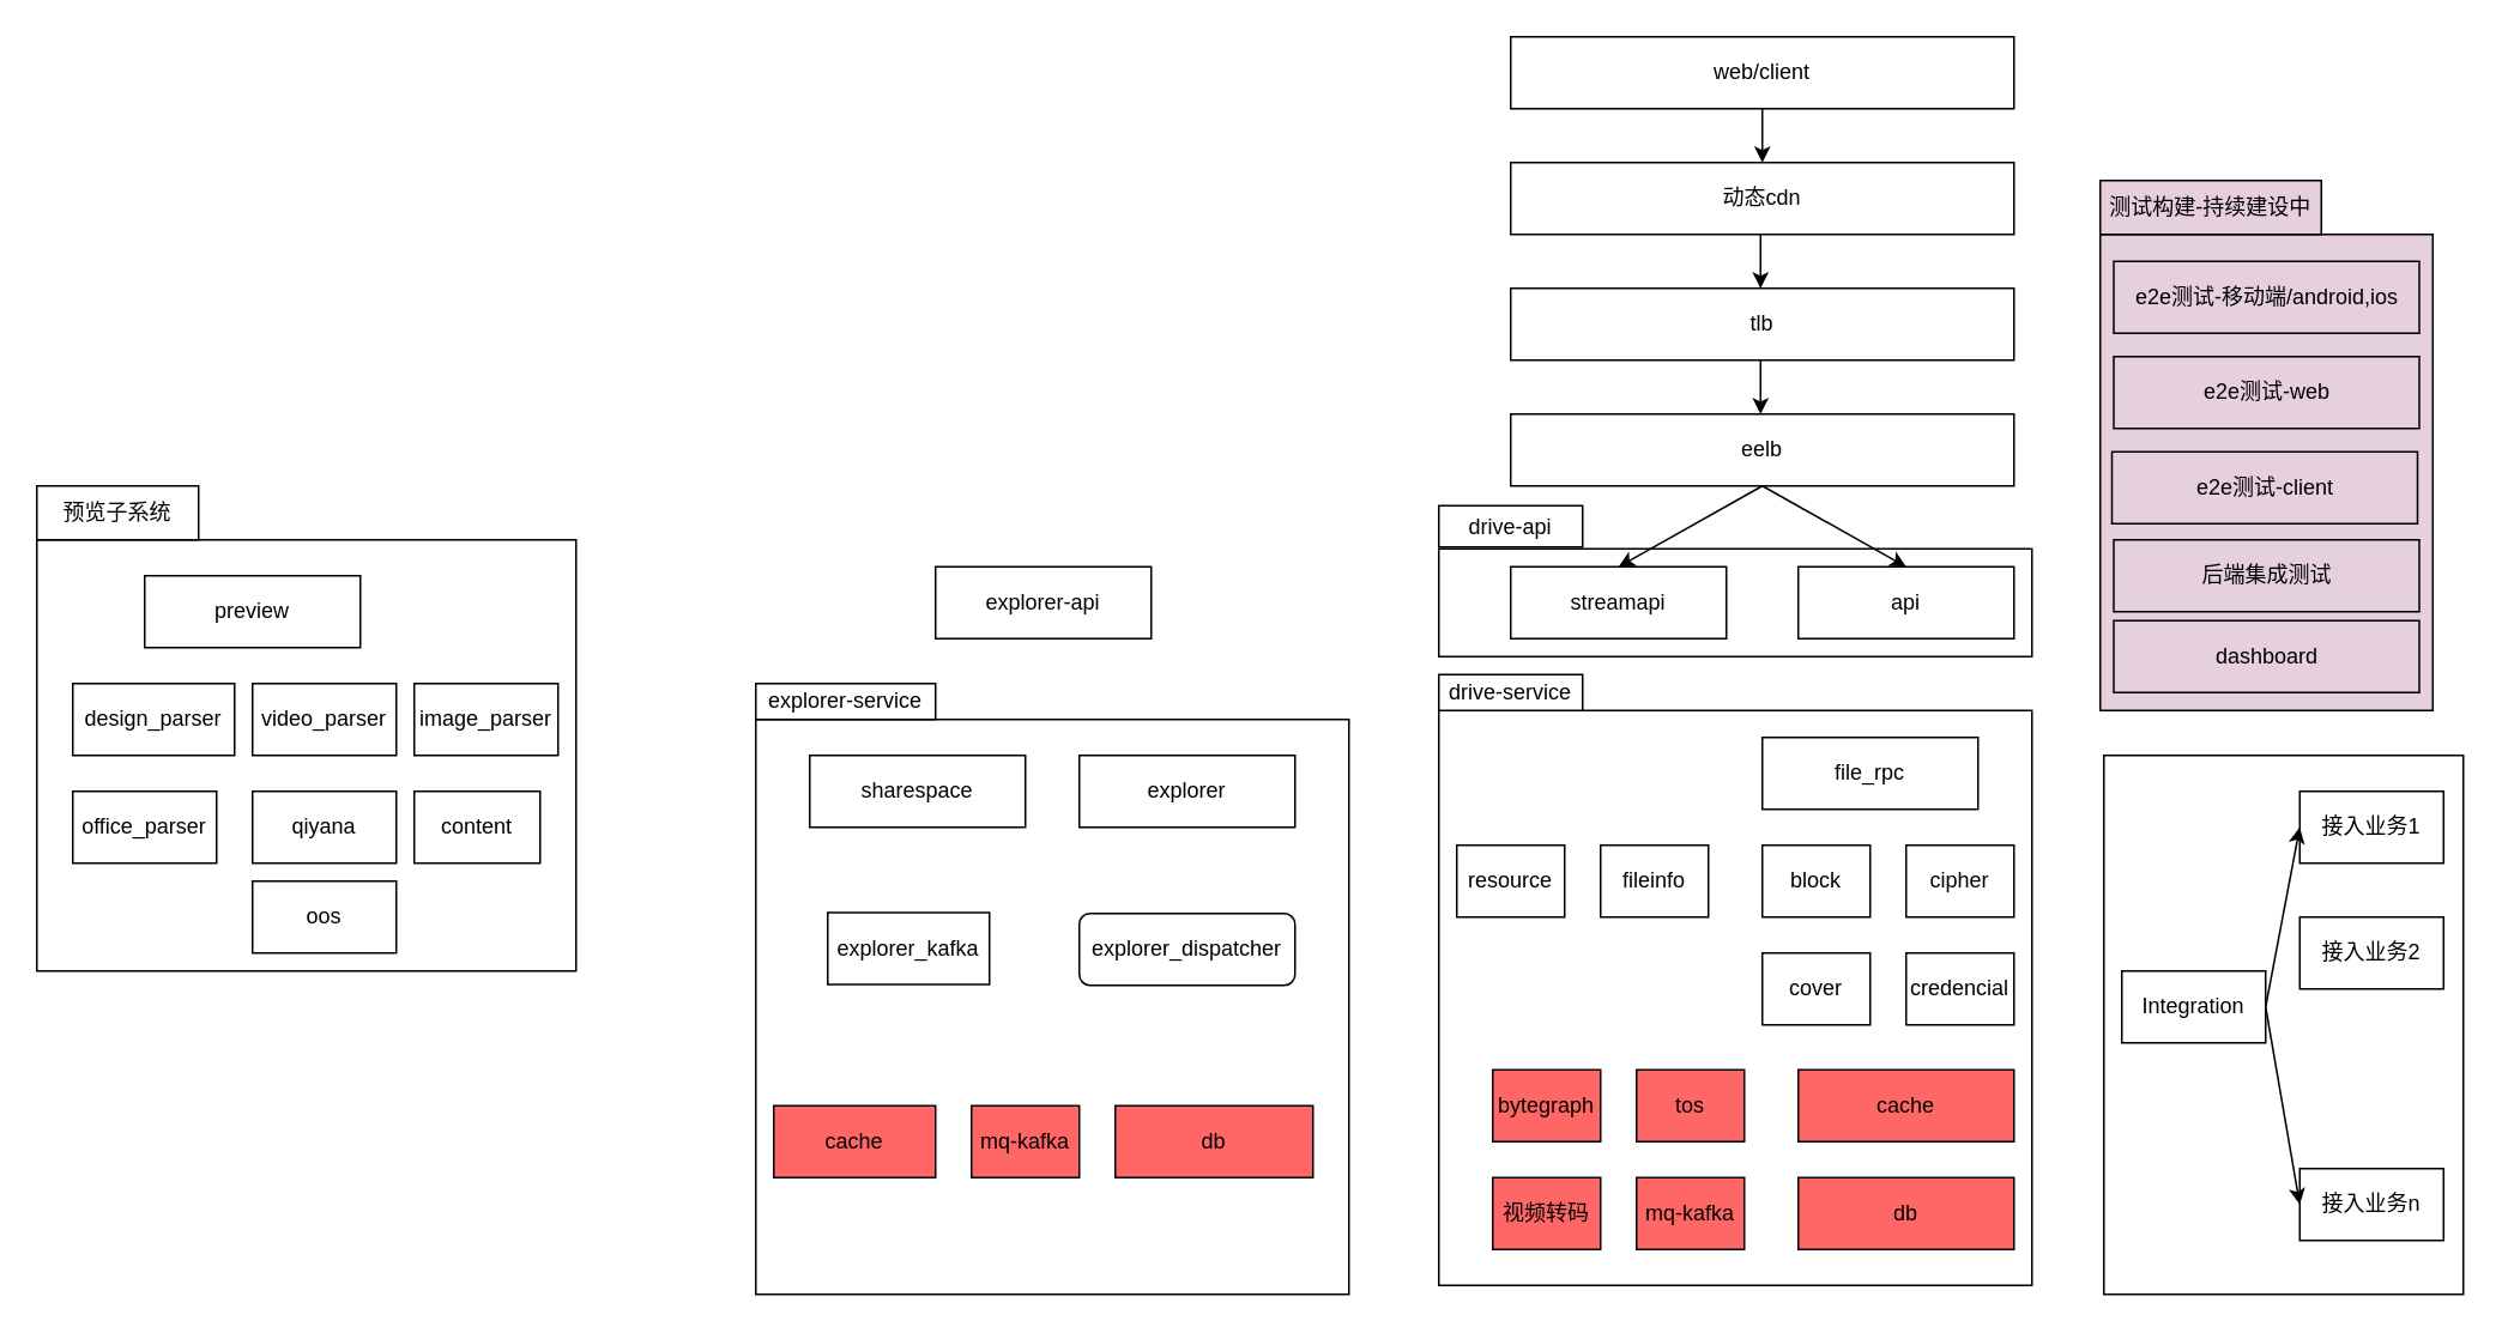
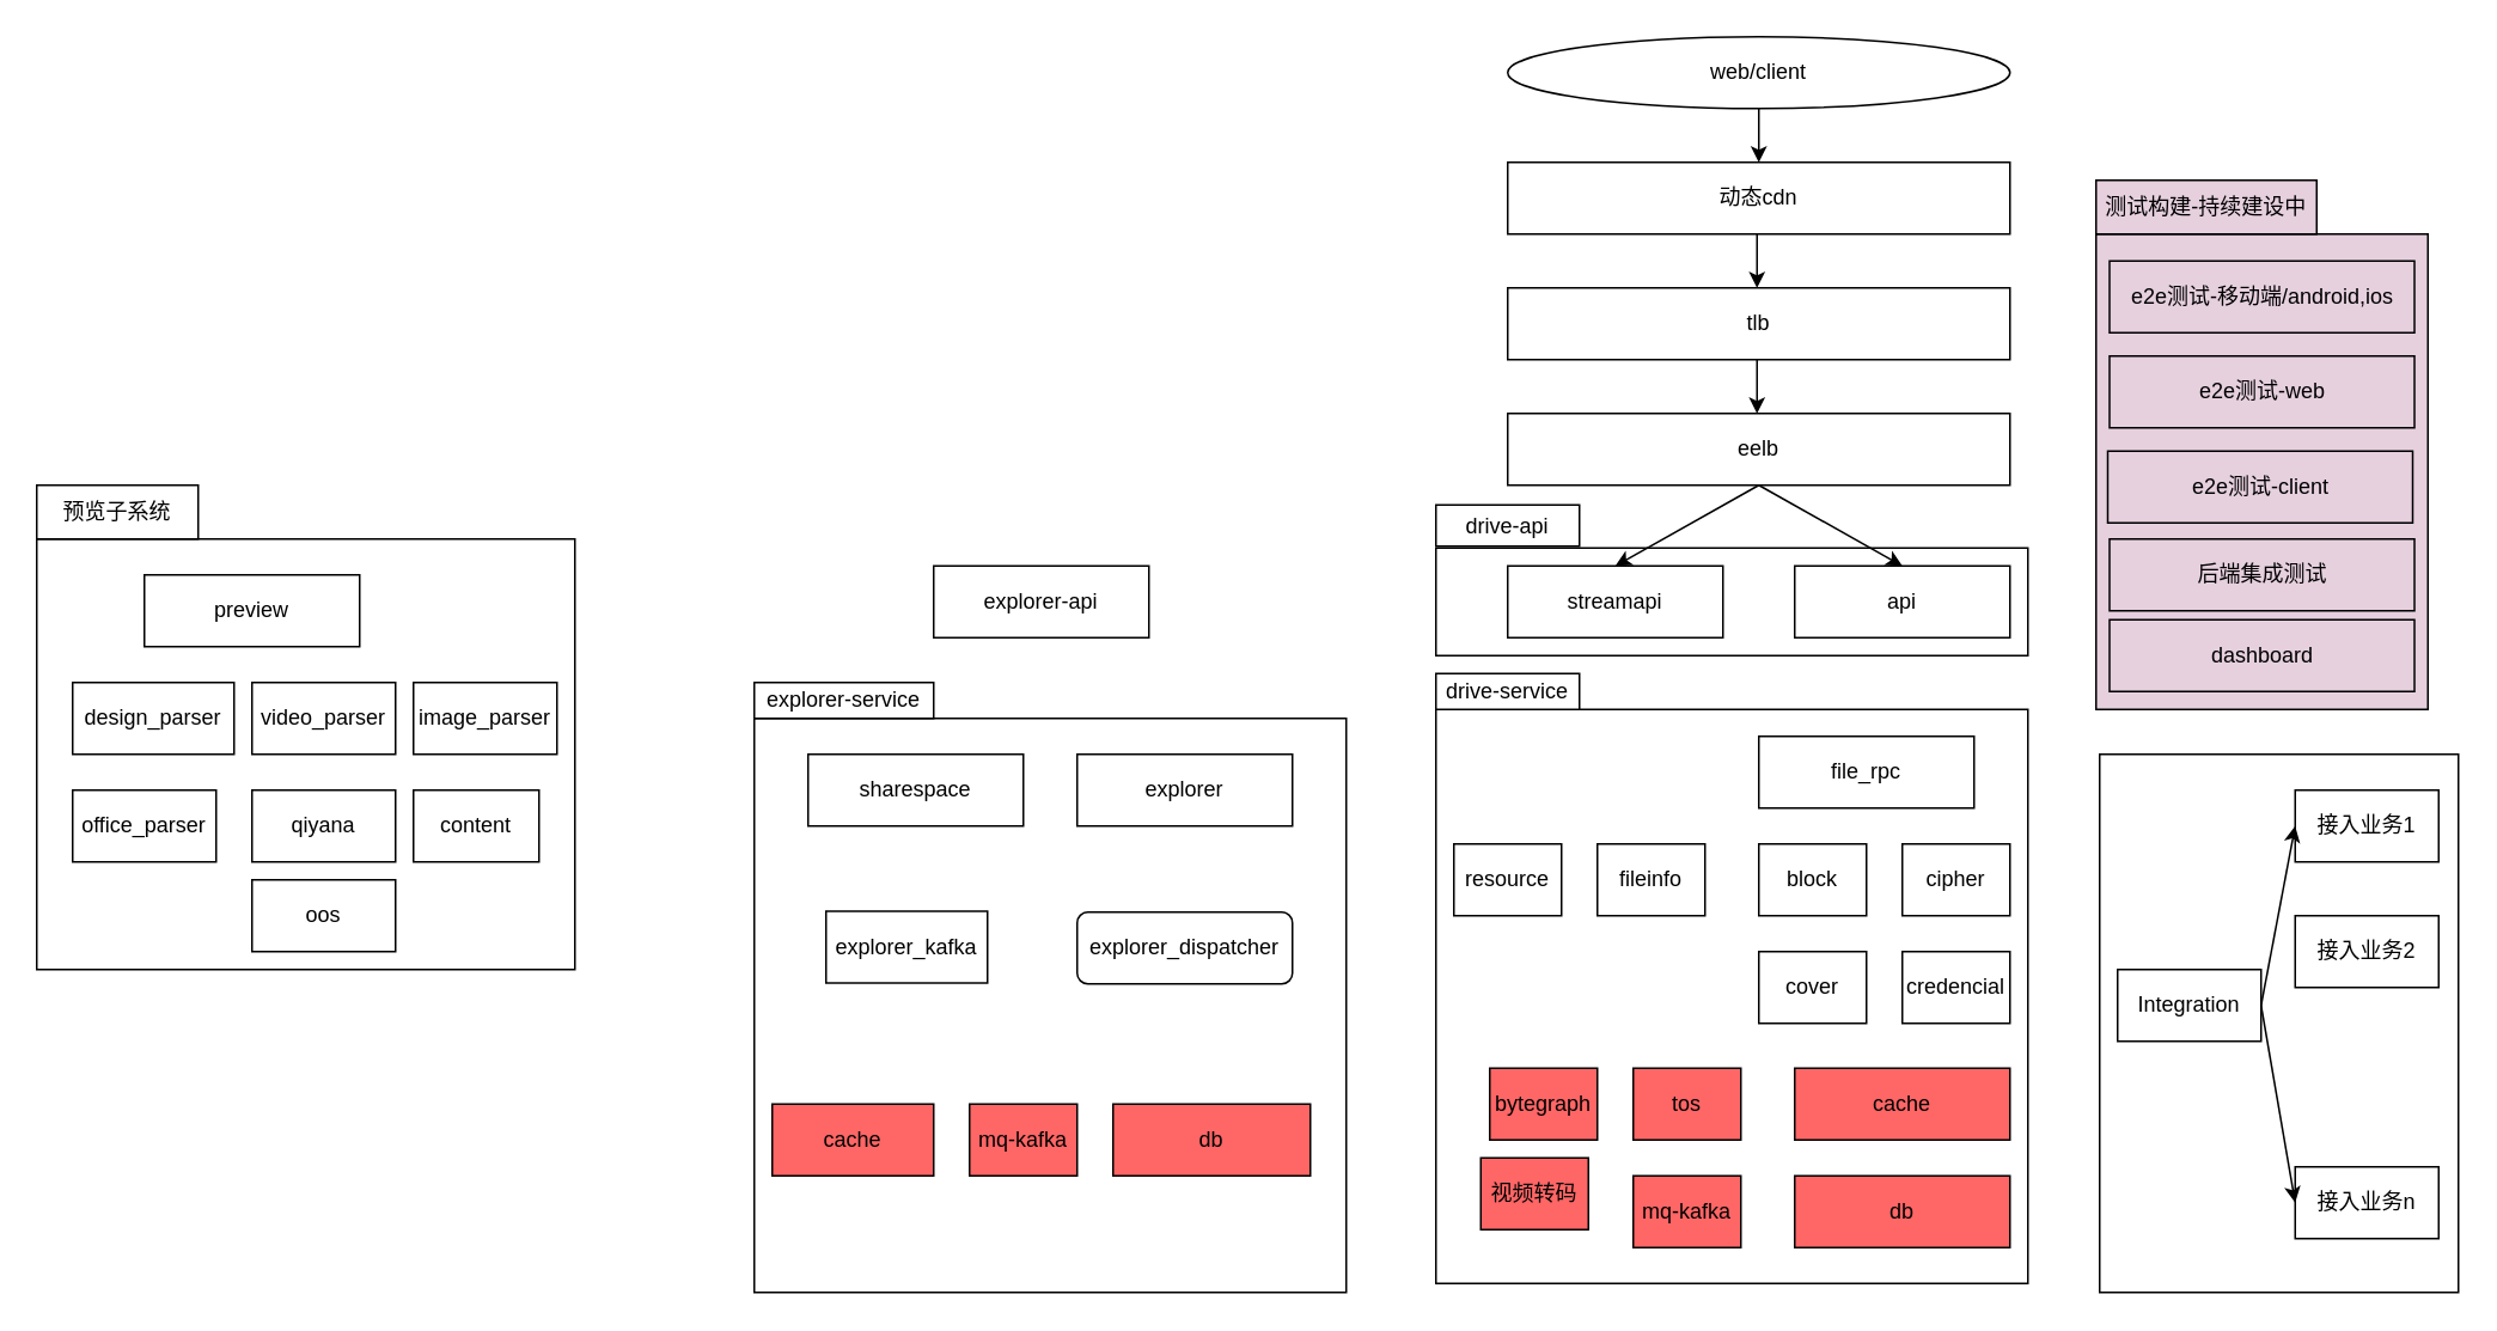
  <mxCell id="0" />
  <mxCell id="1" parent="0" />
  <mxCell id="2" value="" style="rounded=0;whiteSpace=wrap;html=1;" parent="1" vertex="1"><mxGeometry x="800" y="305" width="330" height="60" as="geometry" /></mxCell>
  <mxCell id="3" value="" style="rounded=0;whiteSpace=wrap;html=1;" parent="1" vertex="1"><mxGeometry x="800" y="395" width="330" height="320" as="geometry" /></mxCell>
  <mxCell id="4" value="" style="rounded=0;whiteSpace=wrap;html=1;fillColor=#E6D0DE;" parent="1" vertex="1"><mxGeometry x="1168" y="130" width="185" height="265" as="geometry" /></mxCell>
  <mxCell id="5" value="" style="rounded=0;whiteSpace=wrap;html=1;" parent="1" vertex="1"><mxGeometry x="20" y="300" width="300" height="240" as="geometry" /></mxCell>
  <mxCell id="6" value="" style="rounded=0;whiteSpace=wrap;html=1;" parent="1" vertex="1"><mxGeometry x="1170" y="420" width="200" height="300" as="geometry" /></mxCell>
  <mxCell id="7" value="tlb" style="rounded=0;whiteSpace=wrap;html=1;" parent="1" vertex="1"><mxGeometry x="840" y="160" width="280" height="40" as="geometry" /></mxCell>
  <mxCell id="8" value="eelb" style="rounded=0;whiteSpace=wrap;html=1;" parent="1" vertex="1"><mxGeometry x="840" y="230" width="280" height="40" as="geometry" /></mxCell>
  <mxCell id="9" value="streamapi" style="rounded=0;whiteSpace=wrap;html=1;" parent="1" vertex="1"><mxGeometry x="840" y="315" width="120" height="40" as="geometry" /></mxCell>
  <mxCell id="10" value="动态cdn" style="rounded=0;whiteSpace=wrap;html=1;" parent="1" vertex="1"><mxGeometry x="840" y="90" width="280" height="40" as="geometry" /></mxCell>
- <mxCell id="11" value="web/client" style="rounded=0;whiteSpace=wrap;html=1;" parent="1" vertex="1"><mxGeometry x="840" y="20" width="280" height="40" as="geometry" /></mxCell>
+ <mxCell id="11" value="web/client" style="ellipse;whiteSpace=wrap;html=1;" parent="1" vertex="1"><mxGeometry x="840" y="20" width="280" height="40" as="geometry" /></mxCell>
  <mxCell id="12" value="api" style="rounded=0;whiteSpace=wrap;html=1;" parent="1" vertex="1"><mxGeometry x="1000" y="315" width="120" height="40" as="geometry" /></mxCell>
  <mxCell id="13" value="file_rpc" style="rounded=0;whiteSpace=wrap;html=1;" parent="1" vertex="1"><mxGeometry x="980" y="410" width="120" height="40" as="geometry" /></mxCell>
  <mxCell id="14" value="fileinfo" style="rounded=0;whiteSpace=wrap;html=1;" parent="1" vertex="1"><mxGeometry x="890" y="470" width="60" height="40" as="geometry" /></mxCell>
  <mxCell id="15" value="block" style="rounded=0;whiteSpace=wrap;html=1;" parent="1" vertex="1"><mxGeometry x="980" y="470" width="60" height="40" as="geometry" /></mxCell>
  <mxCell id="16" value="cipher" style="rounded=0;whiteSpace=wrap;html=1;" parent="1" vertex="1"><mxGeometry x="1060" y="470" width="60" height="40" as="geometry" /></mxCell>
  <mxCell id="17" value="cache" style="rounded=0;whiteSpace=wrap;html=1;fillColor=#FF6666;" parent="1" vertex="1"><mxGeometry x="1000" y="595" width="120" height="40" as="geometry" /></mxCell>
  <mxCell id="18" value="db" style="rounded=0;whiteSpace=wrap;html=1;fillColor=#FF6666;" parent="1" vertex="1"><mxGeometry x="1000" y="655" width="120" height="40" as="geometry" /></mxCell>
  <mxCell id="19" value="Integration" style="rounded=0;whiteSpace=wrap;html=1;" parent="1" vertex="1"><mxGeometry x="1180" y="540" width="80" height="40" as="geometry" /></mxCell>
  <mxCell id="20" value="接入业务1" style="rounded=0;whiteSpace=wrap;html=1;" parent="1" vertex="1"><mxGeometry x="1279" y="440" width="80" height="40" as="geometry" /></mxCell>
  <mxCell id="21" value="接入业务2" style="rounded=0;whiteSpace=wrap;html=1;" parent="1" vertex="1"><mxGeometry x="1279" y="510" width="80" height="40" as="geometry" /></mxCell>
  <mxCell id="22" value="接入业务n" style="rounded=0;whiteSpace=wrap;html=1;" parent="1" vertex="1"><mxGeometry x="1279" y="650" width="80" height="40" as="geometry" /></mxCell>
  <mxCell id="23" value="resource" style="rounded=0;whiteSpace=wrap;html=1;" parent="1" vertex="1"><mxGeometry x="810" y="470" width="60" height="40" as="geometry" /></mxCell>
  <mxCell id="24" value="bytegraph" style="rounded=0;whiteSpace=wrap;html=1;fillColor=#FF6666;" parent="1" vertex="1"><mxGeometry x="830" y="595" width="60" height="40" as="geometry" /></mxCell>
  <mxCell id="25" value="tos" style="rounded=0;whiteSpace=wrap;html=1;fillColor=#FF6666;" parent="1" vertex="1"><mxGeometry x="910" y="595" width="60" height="40" as="geometry" /></mxCell>
  <mxCell id="26" value="mq-kafka" style="rounded=0;whiteSpace=wrap;html=1;fillColor=#FF6666;" parent="1" vertex="1"><mxGeometry x="910" y="655" width="60" height="40" as="geometry" /></mxCell>
  <mxCell id="27" value="qiyana" style="rounded=0;whiteSpace=wrap;html=1;" parent="1" vertex="1"><mxGeometry x="140" y="440" width="80" height="40" as="geometry" /></mxCell>
  <mxCell id="28" value="preview" style="rounded=0;whiteSpace=wrap;html=1;" parent="1" vertex="1"><mxGeometry x="80" y="320" width="120" height="40" as="geometry" /></mxCell>
  <mxCell id="29" value="content" style="rounded=0;whiteSpace=wrap;html=1;" parent="1" vertex="1"><mxGeometry x="230" y="440" width="70" height="40" as="geometry" /></mxCell>
  <mxCell id="30" value="image_parser" style="rounded=0;whiteSpace=wrap;html=1;" parent="1" vertex="1"><mxGeometry x="230" y="380" width="80" height="40" as="geometry" /></mxCell>
  <mxCell id="31" value="design_parser" style="rounded=0;whiteSpace=wrap;html=1;" parent="1" vertex="1"><mxGeometry x="40" y="380" width="90" height="40" as="geometry" /></mxCell>
  <mxCell id="32" value="video_parser" style="rounded=0;whiteSpace=wrap;html=1;" parent="1" vertex="1"><mxGeometry x="140" y="380" width="80" height="40" as="geometry" /></mxCell>
  <mxCell id="33" value="office_parser" style="rounded=0;whiteSpace=wrap;html=1;" parent="1" vertex="1"><mxGeometry x="40" y="440" width="80" height="40" as="geometry" /></mxCell>
  <mxCell id="34" value="oos" style="rounded=0;whiteSpace=wrap;html=1;" parent="1" vertex="1"><mxGeometry x="140" y="490" width="80" height="40" as="geometry" /></mxCell>
- <mxCell id="35" value="视频转码" style="rounded=0;whiteSpace=wrap;html=1;fillColor=#FF6666;" parent="1" vertex="1"><mxGeometry x="830" y="655" width="60" height="40" as="geometry" /></mxCell>
+ <mxCell id="35" value="视频转码" style="rounded=0;whiteSpace=wrap;html=1;fillColor=#FF6666;" parent="1" vertex="1"><mxGeometry x="825" y="645" width="60" height="40" as="geometry" /></mxCell>
  <mxCell id="36" value="credencial" style="rounded=0;whiteSpace=wrap;html=1;" parent="1" vertex="1"><mxGeometry x="1060" y="530" width="60" height="40" as="geometry" /></mxCell>
  <mxCell id="37" value="cover" style="rounded=0;whiteSpace=wrap;html=1;" parent="1" vertex="1"><mxGeometry x="980" y="530" width="60" height="40" as="geometry" /></mxCell>
  <mxCell id="38" value="预览子系统" style="rounded=0;whiteSpace=wrap;html=1;" parent="1" vertex="1"><mxGeometry x="20" y="270" width="90" height="30" as="geometry" /></mxCell>
  <mxCell id="39" value="e2e测试-移动端/android,ios" style="rounded=0;whiteSpace=wrap;html=1;fillColor=#E6D0DE;" parent="1" vertex="1"><mxGeometry x="1175.5" y="145" width="170" height="40" as="geometry" /></mxCell>
  <mxCell id="40" value="e2e测试-web" style="rounded=0;whiteSpace=wrap;html=1;fillColor=#E6D0DE;" parent="1" vertex="1"><mxGeometry x="1175.5" y="198" width="170" height="40" as="geometry" /></mxCell>
  <mxCell id="41" value="e2e测试-client" style="rounded=0;whiteSpace=wrap;html=1;fillColor=#E6D0DE;" parent="1" vertex="1"><mxGeometry x="1174.5" y="251" width="170" height="40" as="geometry" /></mxCell>
  <mxCell id="42" value="测试构建-持续建设中" style="rounded=0;whiteSpace=wrap;html=1;fillColor=#E6D0DE;" parent="1" vertex="1"><mxGeometry x="1168" y="100" width="123" height="30" as="geometry" /></mxCell>
  <mxCell id="43" value="后端集成测试" style="rounded=0;whiteSpace=wrap;html=1;fillColor=#E6D0DE;" parent="1" vertex="1"><mxGeometry x="1175.5" y="300" width="170" height="40" as="geometry" /></mxCell>
  <mxCell id="44" value="" style="endArrow=classic;html=1;exitX=1;exitY=0.5;exitDx=0;exitDy=0;entryX=0;entryY=0.5;entryDx=0;entryDy=0;" parent="1" source="19" target="20" edge="1"><mxGeometry width="50" height="50" relative="1" as="geometry"><mxPoint x="1410" y="720" as="sourcePoint" /><mxPoint x="1460" y="670" as="targetPoint" /></mxGeometry></mxCell>
  <mxCell id="45" value="" style="endArrow=classic;html=1;entryX=0;entryY=0.5;entryDx=0;entryDy=0;" parent="1" target="22" edge="1"><mxGeometry width="50" height="50" relative="1" as="geometry"><mxPoint x="1260" y="560" as="sourcePoint" /><mxPoint x="1500" y="660" as="targetPoint" /></mxGeometry></mxCell>
  <mxCell id="46" value="" style="endArrow=classic;html=1;exitX=0.5;exitY=1;exitDx=0;exitDy=0;entryX=0.5;entryY=0;entryDx=0;entryDy=0;" parent="1" source="11" target="10" edge="1"><mxGeometry width="50" height="50" relative="1" as="geometry"><mxPoint x="1240" y="130" as="sourcePoint" /><mxPoint x="1290" y="80" as="targetPoint" /></mxGeometry></mxCell>
  <mxCell id="47" value="" style="endArrow=classic;html=1;exitX=0.5;exitY=1;exitDx=0;exitDy=0;entryX=0.5;entryY=0;entryDx=0;entryDy=0;" parent="1" edge="1"><mxGeometry width="50" height="50" relative="1" as="geometry"><mxPoint x="979" y="130" as="sourcePoint" /><mxPoint x="979" y="160" as="targetPoint" /></mxGeometry></mxCell>
  <mxCell id="48" value="" style="endArrow=classic;html=1;exitX=0.5;exitY=1;exitDx=0;exitDy=0;entryX=0.5;entryY=0;entryDx=0;entryDy=0;" parent="1" edge="1"><mxGeometry width="50" height="50" relative="1" as="geometry"><mxPoint x="979" y="200" as="sourcePoint" /><mxPoint x="979" y="230" as="targetPoint" /></mxGeometry></mxCell>
  <mxCell id="49" value="" style="endArrow=classic;html=1;exitX=0.5;exitY=1;exitDx=0;exitDy=0;entryX=0.5;entryY=0;entryDx=0;entryDy=0;" parent="1" source="8" target="9" edge="1"><mxGeometry width="50" height="50" relative="1" as="geometry"><mxPoint x="979.5" y="287.5" as="sourcePoint" /><mxPoint x="979.5" y="317.5" as="targetPoint" /></mxGeometry></mxCell>
  <mxCell id="50" value="" style="endArrow=classic;html=1;entryX=0.5;entryY=0;entryDx=0;entryDy=0;exitX=0.5;exitY=1;exitDx=0;exitDy=0;" parent="1" source="8" target="12" edge="1"><mxGeometry width="50" height="50" relative="1" as="geometry"><mxPoint x="980" y="285" as="sourcePoint" /><mxPoint x="910" y="325" as="targetPoint" /></mxGeometry></mxCell>
  <mxCell id="51" value="drive-service" style="rounded=0;whiteSpace=wrap;html=1;" parent="1" vertex="1"><mxGeometry x="800" y="375" width="80" height="20" as="geometry" /></mxCell>
  <mxCell id="52" value="dashboard" style="rounded=0;whiteSpace=wrap;html=1;fillColor=#E6D0DE;" parent="1" vertex="1"><mxGeometry x="1175.5" y="345" width="170" height="40" as="geometry" /></mxCell>
  <mxCell id="53" value="drive-api" style="rounded=0;whiteSpace=wrap;html=1;" parent="1" vertex="1"><mxGeometry x="800" y="281" width="80" height="23" as="geometry" /></mxCell>
  <mxCell id="54" value="" style="rounded=0;whiteSpace=wrap;html=1;" parent="1" vertex="1"><mxGeometry x="420" y="400" width="330" height="320" as="geometry" /></mxCell>
  <mxCell id="55" value="explorer-api" style="rounded=0;whiteSpace=wrap;html=1;" parent="1" vertex="1"><mxGeometry x="520" y="315" width="120" height="40" as="geometry" /></mxCell>
  <mxCell id="56" value="explorer" style="rounded=0;whiteSpace=wrap;html=1;" parent="1" vertex="1"><mxGeometry x="600" y="420" width="120" height="40" as="geometry" /></mxCell>
  <mxCell id="57" value="cache" style="rounded=0;whiteSpace=wrap;html=1;fillColor=#FF6666;" parent="1" vertex="1"><mxGeometry x="430" y="615" width="90" height="40" as="geometry" /></mxCell>
  <mxCell id="58" value="db" style="rounded=0;whiteSpace=wrap;html=1;fillColor=#FF6666;" parent="1" vertex="1"><mxGeometry x="620" y="615" width="110" height="40" as="geometry" /></mxCell>
  <mxCell id="59" value="mq-kafka" style="rounded=0;whiteSpace=wrap;html=1;fillColor=#FF6666;" parent="1" vertex="1"><mxGeometry x="540" y="615" width="60" height="40" as="geometry" /></mxCell>
  <mxCell id="60" value="explorer_dispatcher" style="whiteSpace=wrap;html=1;rounded=1;" parent="1" vertex="1"><mxGeometry x="600" y="508" width="120" height="40" as="geometry" /></mxCell>
  <mxCell id="61" value="explorer_kafka" style="rounded=0;whiteSpace=wrap;html=1;" parent="1" vertex="1"><mxGeometry x="460" y="507.5" width="90" height="40" as="geometry" /></mxCell>
  <mxCell id="62" value="explorer-service" style="rounded=0;whiteSpace=wrap;html=1;" parent="1" vertex="1"><mxGeometry x="420" y="380" width="100" height="20" as="geometry" /></mxCell>
  <mxCell id="63" value="sharespace" style="rounded=0;whiteSpace=wrap;html=1;" vertex="1" parent="1"><mxGeometry x="450" y="420" width="120" height="40" as="geometry" /></mxCell>
